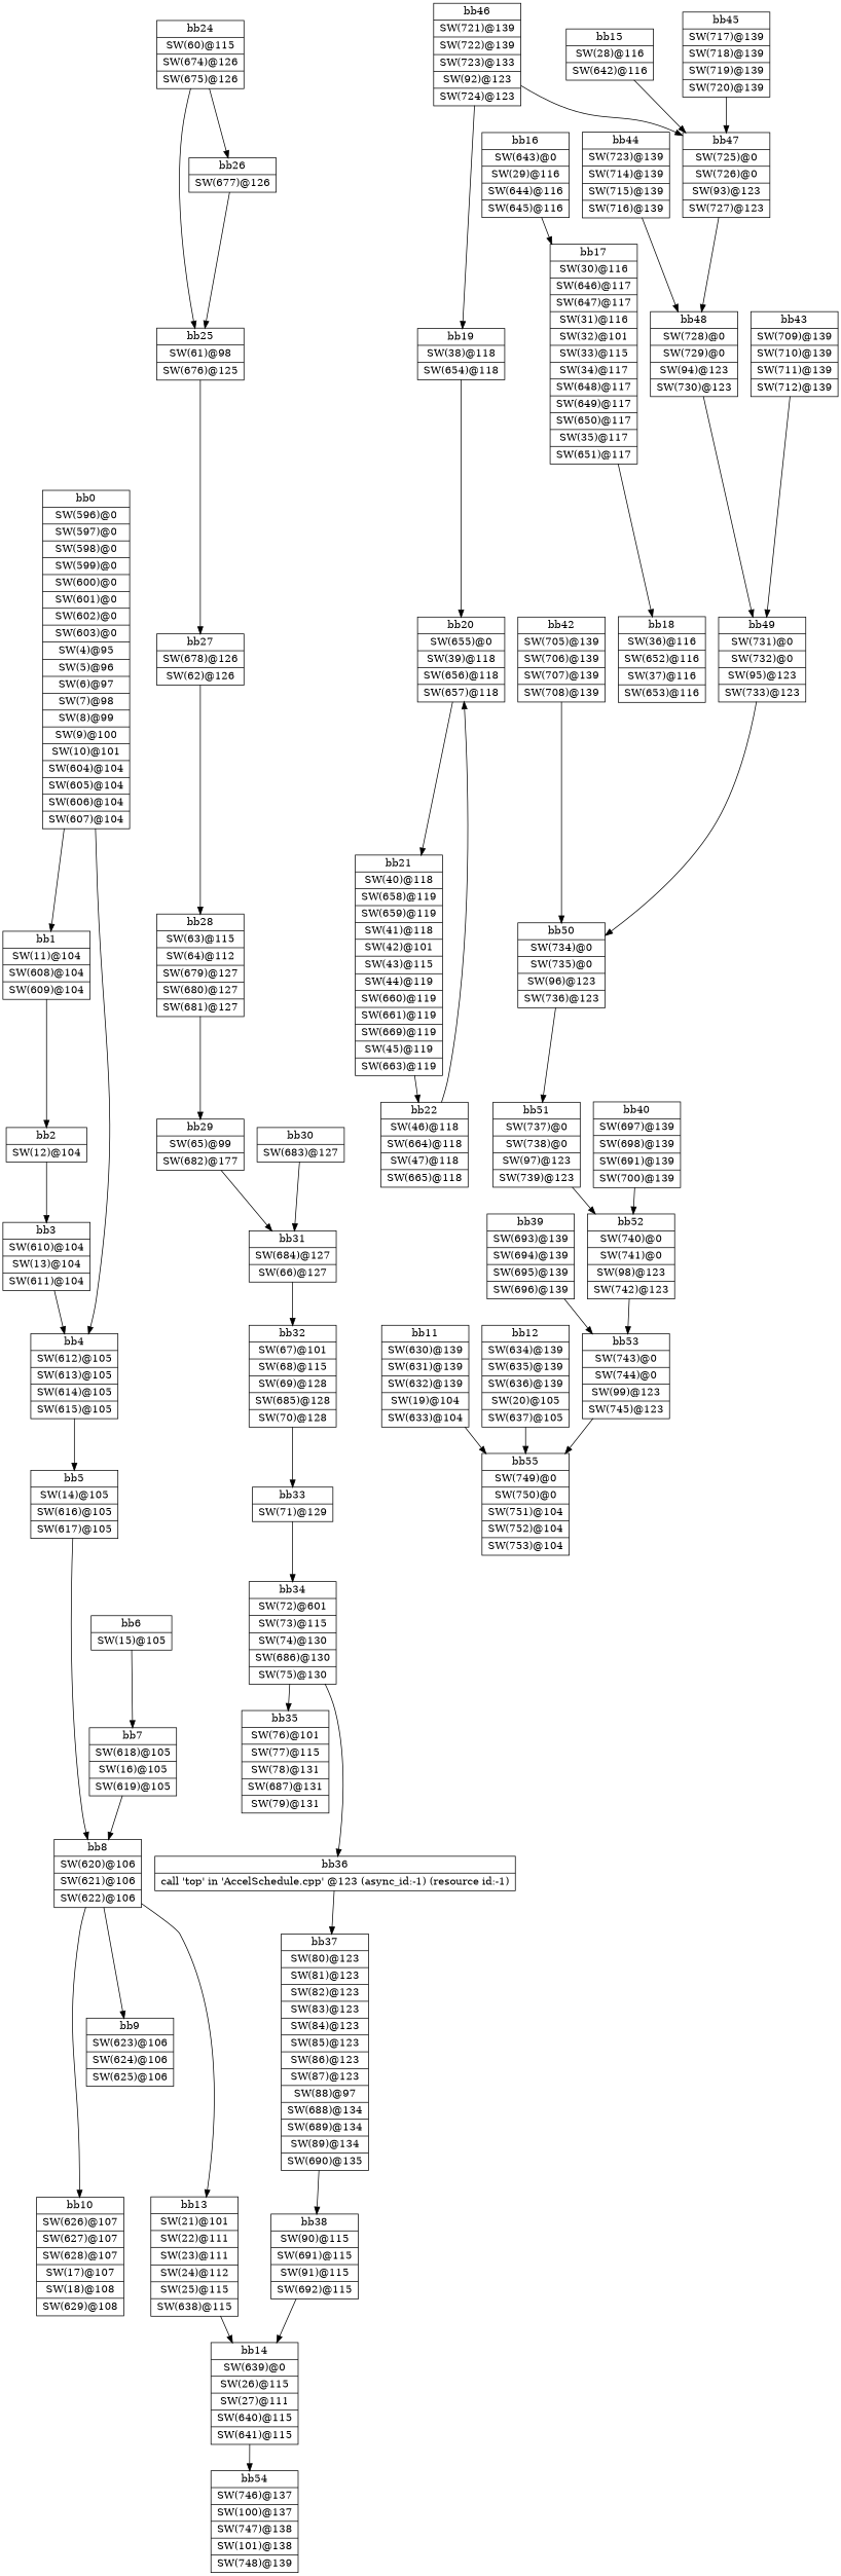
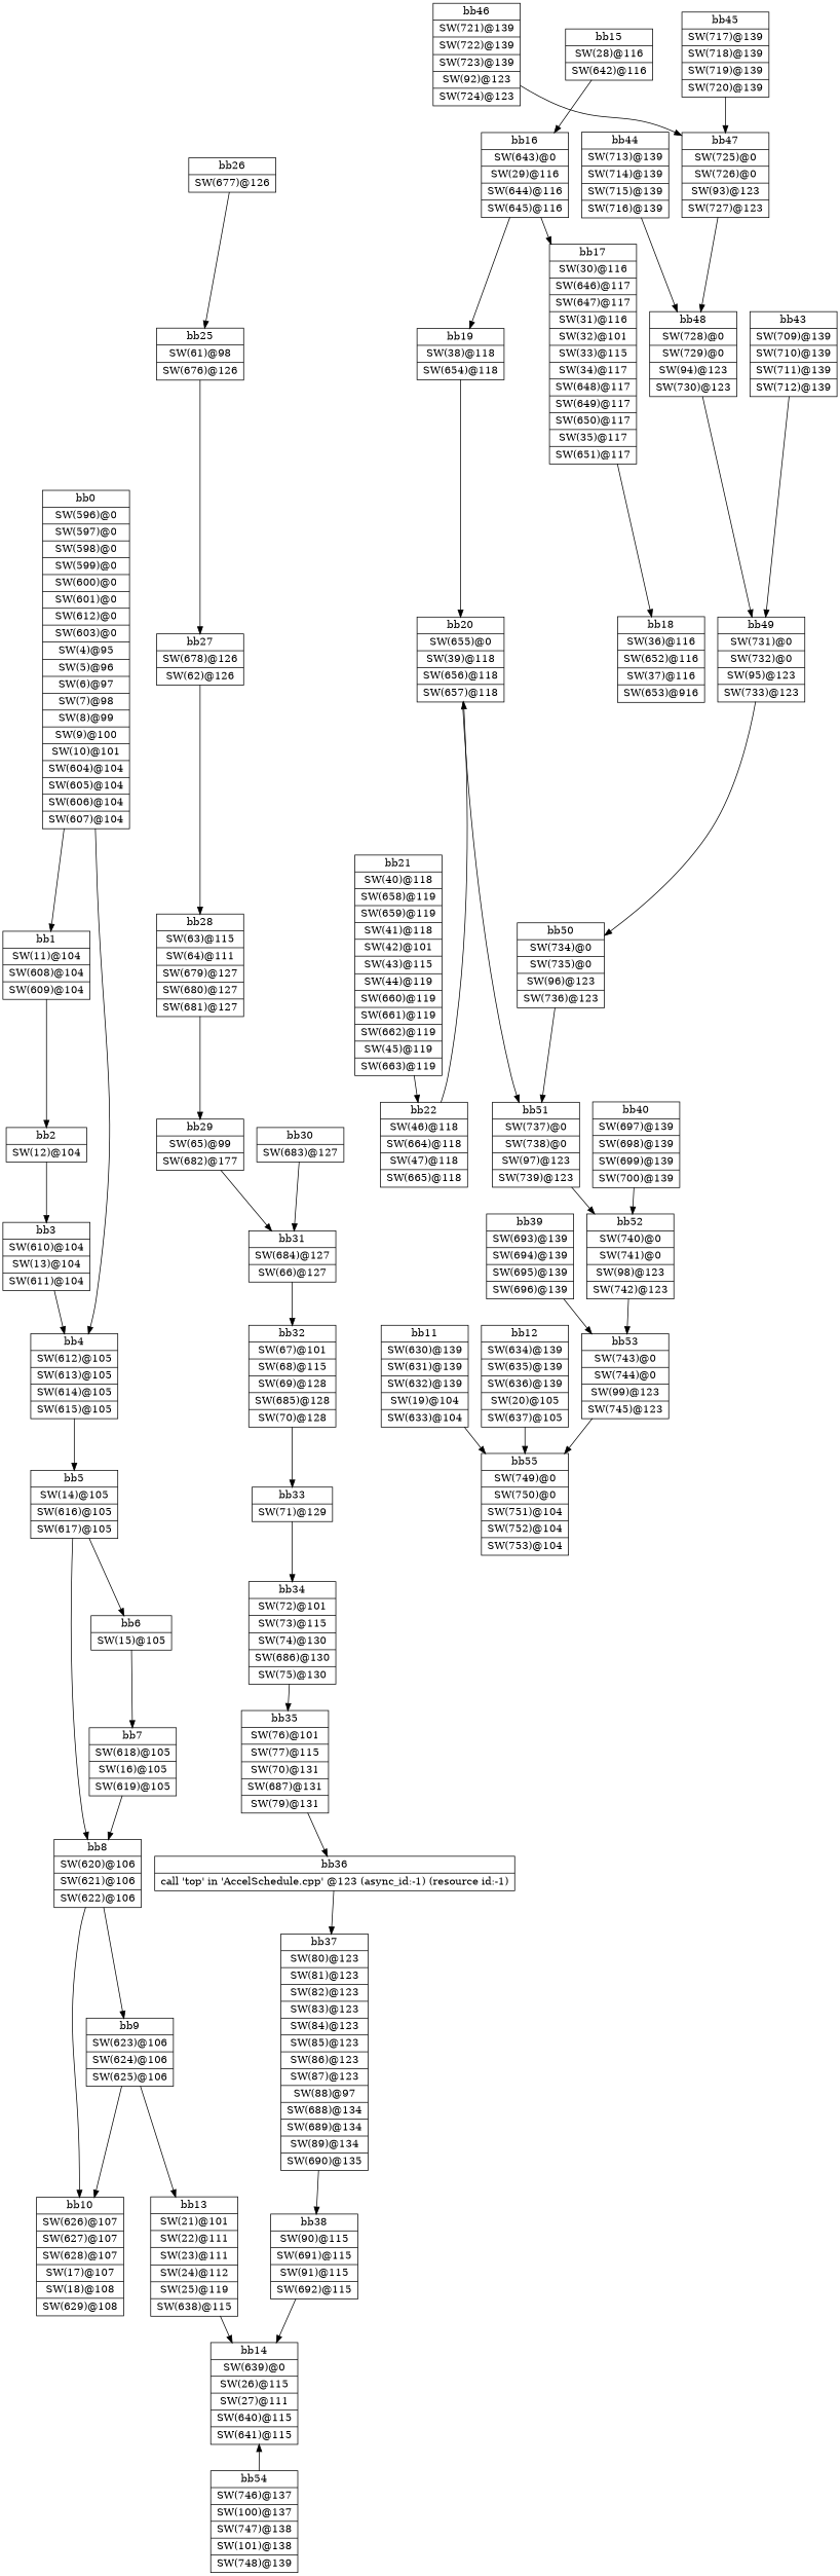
  digraph {
    node [shape=record]
-   n1 [label="{bb0|<x0x5c9cf20>SW(596)@0\n|<x0x5c9d210>SW(597)@0\n|<x0x5c9d360>SW(598)@0\n|<x0x5c9f5a0>SW(599)@0\n|<x0x5c9d420>SW(600)@0\n|<x0x5c9d540>SW(601)@0\n|<x0x5c9d690>SW(602)@0\n|<x0x5c9d820>SW(603)@0\n|<x0x5c14c00>SW(4)@95\n|<x0x5c151c0>SW(5)@96\n|<x0x5c15330>SW(6)@97\n|<x0x5c154c0>SW(7)@98\n|<x0x5c15720>SW(8)@99\n|<x0x5c15960>SW(9)@100\n|<x0x5c15bf0>SW(10)@101\n|<x0x5c9db40>SW(604)@104\n|<x0x5c9dd00>SW(605)@104\n|<x0x5c9df30>SW(606)@104\n|<x0x5c9e210>SW(607)@104\n}"]
+   n1 [label="{bb0|<x0x5c9cf20>SW(596)@0\n|<x0x5c9d210>SW(597)@0\n|<x0x5c9d360>SW(598)@0\n|<x0x5c9f5a0>SW(599)@0\n|<x0x5c9d420>SW(600)@0\n|<x0x5c9d540>SW(601)@0\n|<x0x5c9d690>SW(612)@0\n|<x0x5c9d820>SW(603)@0\n|<x0x5c14c00>SW(4)@95\n|<x0x5c151c0>SW(5)@96\n|<x0x5c15330>SW(6)@97\n|<x0x5c154c0>SW(7)@98\n|<x0x5c15720>SW(8)@99\n|<x0x5c15960>SW(9)@100\n|<x0x5c15bf0>SW(10)@101\n|<x0x5c9db40>SW(604)@104\n|<x0x5c9dd00>SW(605)@104\n|<x0x5c9df30>SW(606)@104\n|<x0x5c9e210>SW(607)@104\n}"]
    n2 [label="{bb1|<x0x5c15e20>SW(11)@104\n|<x0x5c9e570>SW(608)@104\n|<x0x5c9f420>SW(609)@104\n}"]
    n3 [label="{bb4|<x0x5c9f1a0>SW(612)@105\n|<x0x5c9f7d0>SW(613)@105\n|<x0x5c9f960>SW(614)@105\n|<x0x5c9fb20>SW(615)@105\n}"]
    n4 [label="{bb2|<x0x5c184d0>SW(12)@104\n}"]
    n5 [label="{bb5|<x0x5c18710>SW(14)@105\n|<x0x5c9ff00>SW(616)@105\n|<x0x5ca00c0>SW(617)@105\n}"]
    n6 [label="{bb3|<x0x5c9eb50>SW(610)@104\n|<x0x5c18670>SW(13)@104\n|<x0x5c9eda0>SW(611)@104\n}"]
    n7 [label="{bb8|<x0x5ca16d0>SW(620)@106\n|<x0x5ca0a00>SW(621)@106\n|<x0x5ca0ba0>SW(622)@106\n}"]
    n8 [label="{bb6|<x0x5c187f0>SW(15)@105\n}"]
    n9 [label="{bb9|<x0x5ca0e50>SW(623)@106\n|<x0x5ca1970>SW(624)@106\n|<x0x5ca1af0>SW(625)@106\n}"]
    n10 [label="{bb10|<x0x5ca1bf0>SW(626)@107\n|<x0x5ca1d90>SW(627)@107\n|<x0x5ca2000>SW(628)@107\n|<x0x5c18be0>SW(17)@107\n|<x0x5c18e80>SW(18)@108\n|<x0x5ca22a0>SW(629)@108\n}"]
    n11 [label="{bb7|<x0x5ca0550>SW(618)@105\n|<x0x5c18980>SW(16)@105\n|<x0x5ca1500>SW(619)@105\n}"]
-   n12 [label="{bb13|<x0x5c1a3a0>SW(21)@101\n|<x0x5c1a610>SW(22)@111\n|<x0x5c19580>SW(23)@111\n|<x0x5c197e0>SW(24)@112\n|<x0x5c199d0>SW(25)@115\n|<x0x5ca3400>SW(638)@115\n}"]
+   n12 [label="{bb13|<x0x5c1a3a0>SW(21)@101\n|<x0x5c1a610>SW(22)@111\n|<x0x5c19580>SW(23)@111\n|<x0x5c197e0>SW(24)@112\n|<x0x5c199d0>SW(25)@119\n|<x0x5ca3400>SW(638)@115\n}"]
    n13 [label="{bb14|<x0x5ca3fd0>SW(639)@0\n|<x0x5c19c30>SW(26)@115\n|<x0x5c19d80>SW(27)@111\n|<x0x5ca4180>SW(640)@115\n|<x0x5ca6430>SW(641)@115\n}"]
    n14 [label="{bb11|<x0x5ca25e0>SW(630)@139\n|<x0x5ca2830>SW(631)@139\n|<x0x5ca29f0>SW(632)@139\n|<x0x5c190a0>SW(19)@104\n|<x0x5ca38e0>SW(633)@104\n}"]
    n15 [label="{bb55|<x0x5cb6240>SW(749)@0\n|<x0x5cb63f0>SW(750)@0\n|<x0x5cb6c80>SW(751)@104\n|<x0x5cb8f40>SW(752)@104\n|<x0x5cb6d70>SW(753)@104\n}"]
    n16 [label="{bb12|<x0x5ca2ab0>SW(634)@139\n|<x0x5ca2ba0>SW(635)@139\n|<x0x5ca2de0>SW(636)@139\n|<x0x5c194e0>SW(20)@105\n|<x0x5ca2fd0>SW(637)@105\n}"]
    n17 [label="{bb54|<x0x5cb5990>SW(746)@137\n|<x0x5c240a0>SW(100)@137\n|<x0x5cb5c80>SW(747)@138\n|<x0x5c244e0>SW(101)@138\n|<x0x5cb5f00>SW(748)@139\n}"]
    n18 [label="{bb15|<x0x5c19f30>SW(28)@116\n|<x0x5ca44a0>SW(642)@116\n}"]
    n19 [label="{bb16|<x0x5ca47b0>SW(643)@0\n|<x0x5c1abf0>SW(29)@116\n|<x0x5ca0670>SW(644)@116\n|<x0x5ca07f0>SW(645)@116\n}"]
    n20 [label="{bb17|<x0x5c1ad40>SW(30)@116\n|<x0x5ca52d0>SW(646)@117\n|<x0x5ca6200>SW(647)@117\n|<x0x5c1d000>SW(31)@116\n|<x0x5c1ae20>SW(32)@101\n|<x0x5c1afb0>SW(33)@115\n|<x0x5c1b220>SW(34)@117\n|<x0x5ca55d0>SW(648)@117\n|<x0x5ca57d0>SW(649)@117\n|<x0x5ca5a20>SW(650)@117\n|<x0x5c1b490>SW(35)@117\n|<x0x5ca5b80>SW(651)@117\n}"]
    n21 [label="{bb19|<x0x5c1baf0>SW(38)@118\n|<x0x5ca6850>SW(654)@118\n}"]
-   n22 [label="{bb18|<x0x5c1b5e0>SW(36)@116\n|<x0x5ca5ef0>SW(652)@116\n|<x0x5c1b850>SW(37)@116\n|<x0x5ca66e0>SW(653)@116\n}"]
+   n22 [label="{bb18|<x0x5c1b5e0>SW(36)@116\n|<x0x5ca5ef0>SW(652)@116\n|<x0x5c1b850>SW(37)@116\n|<x0x5ca66e0>SW(653)@916\n}"]
    n23 [label="{bb20|<x0x5ca6b60>SW(655)@0\n|<x0x5c1bce0>SW(39)@118\n|<x0x5ca6df0>SW(656)@118\n|<x0x5ca6f70>SW(657)@118\n}"]
-   n24 [label="{bb21|<x0x5c1cbb0>SW(40)@118\n|<x0x5ca72b0>SW(658)@119\n|<x0x5ca75c0>SW(659)@119\n|<x0x5c1cc50>SW(41)@118\n|<x0x5c1bd80>SW(42)@101\n|<x0x5c1bff0>SW(43)@115\n|<x0x5c1c1b0>SW(44)@119\n|<x0x5ca84c0>SW(660)@119\n|<x0x5ca8730>SW(661)@119\n|<x0x5ca7740>SW(669)@119\n|<x0x5c1c400>SW(45)@119\n|<x0x5ca79e0>SW(663)@119\n}"]
+   n24 [label="{bb21|<x0x5c1cbb0>SW(40)@118\n|<x0x5ca72b0>SW(658)@119\n|<x0x5ca75c0>SW(659)@119\n|<x0x5c1cc50>SW(41)@118\n|<x0x5c1bd80>SW(42)@101\n|<x0x5c1bff0>SW(43)@115\n|<x0x5c1c1b0>SW(44)@119\n|<x0x5ca84c0>SW(660)@119\n|<x0x5ca8730>SW(661)@119\n|<x0x5ca7740>SW(662)@119\n|<x0x5c1c400>SW(45)@119\n|<x0x5ca79e0>SW(663)@119\n}"]
    n25 [label="{bb22|<x0x5c1c650>SW(46)@118\n|<x0x5ca7d20>SW(664)@118\n|<x0x5c1d280>SW(47)@118\n|<x0x5ca7ef0>SW(665)@118\n}"]
-   n26 [label="{bb24|<x0x5c1e890>SW(60)@115\n|<x0x5ca9d40>SW(674)@126\n|<x0x5caac00>SW(675)@126\n}"]
-   n27 [label="{bb25|<x0x5c1eb00>SW(61)@98\n|<x0x5caa020>SW(676)@125\n}"]
+   n27 [label="{bb25|<x0x5c1eb00>SW(61)@98\n|<x0x5caa020>SW(676)@126\n}"]
    n28 [label="{bb26|<x0x5caa300>SW(677)@126\n}"]
    n29 [label="{bb27|<x0x5caa640>SW(678)@126\n|<x0x5c1ed40>SW(62)@126\n}"]
-   n30 [label="{bb28|<x0x5c1ede0>SW(63)@115\n|<x0x5c1f550>SW(64)@112\n|<x0x5caaa20>SW(679)@127\n|<x0x5cab160>SW(680)@127\n|<x0x5cad410>SW(681)@127\n}"]
+   n30 [label="{bb28|<x0x5c1ede0>SW(63)@115\n|<x0x5c1f550>SW(64)@111\n|<x0x5caaa20>SW(679)@127\n|<x0x5cab160>SW(680)@127\n|<x0x5cad410>SW(681)@127\n}"]
    n31 [label="{bb29|<x0x5c21800>SW(65)@99\n|<x0x5cab4a0>SW(682)@177\n}"]
    n32 [label="{bb31|<x0x5cabb30>SW(684)@127\n|<x0x5c1f680>SW(66)@127\n}"]
    n33 [label="{bb30|<x0x5cab7b0>SW(683)@127\n}"]
    n34 [label="{bb32|<x0x5c1fa00>SW(67)@101\n|<x0x5c1f880>SW(68)@115\n|<x0x5c1fc80>SW(69)@128\n|<x0x5cabf00>SW(685)@128\n|<x0x5c1fed0>SW(70)@128\n}"]
    n35 [label="{bb33|<x0x5c201d0>SW(71)@129\n}"]
-   n36 [label="{bb34|<x0x5c20400>SW(72)@601\n|<x0x5c20630>SW(73)@115\n|<x0x5c21540>SW(74)@130\n|<x0x5ca4aa0>SW(686)@130\n|<x0x5c206f0>SW(75)@130\n}"]
-   n37 [label="{bb35|<x0x5c20980>SW(76)@101\n|<x0x5c20bb0>SW(77)@115\n|<x0x5c20d90>SW(78)@131\n|<x0x5ca4ee0>SW(687)@131\n|<x0x5c20f20>SW(79)@131\n}"]
+   n36 [label="{bb34|<x0x5c20400>SW(72)@101\n|<x0x5c20630>SW(73)@115\n|<x0x5c21540>SW(74)@130\n|<x0x5ca4aa0>SW(686)@130\n|<x0x5c206f0>SW(75)@130\n}"]
+   n37 [label="{bb35|<x0x5c20980>SW(76)@101\n|<x0x5c20bb0>SW(77)@115\n|<x0x5c20d90>SW(70)@131\n|<x0x5ca4ee0>SW(687)@131\n|<x0x5c20f20>SW(79)@131\n}"]
    n38 [label="{bb36|<x0x52cd610>call 'top' in 'AccelSchedule.cpp' @123 (async_id:-1) (resource id:-1)\n}"]
    n39 [label="{bb37|<x0x5c21cb0>SW(80)@123\n|<x0x5c21e00>SW(81)@123\n|<x0x5c22040>SW(82)@123\n|<x0x5c222e0>SW(83)@123\n|<x0x5c22450>SW(84)@123\n|<x0x5c226a0>SW(85)@123\n|<x0x5c22880>SW(86)@123\n|<x0x5c23740>SW(87)@123\n|<x0x5c22940>SW(88)@97\n|<x0x5cad9d0>SW(688)@134\n|<x0x5cadb90>SW(689)@134\n|<x0x5c22ab0>SW(89)@134\n|<x0x5cadc50>SW(690)@135\n}"]
    n40 [label="{bb38|<x0x5c22cc0>SW(90)@115\n|<x0x5cadf50>SW(691)@115\n|<x0x5c22ec0>SW(91)@115\n|<x0x5cae140>SW(692)@115\n}"]
    n41 [label="{bb39|<x0x5cae500>SW(693)@139\n|<x0x5cae690>SW(694)@139\n|<x0x5cae8d0>SW(695)@139\n|<x0x5caeaf0>SW(696)@139\n}"]
    n42 [label="{bb53|<x0x5cb5720>SW(743)@0\n|<x0x5cb6570>SW(744)@0\n|<x0x5c24260>SW(99)@123\n|<x0x5cb6740>SW(745)@123\n}"]
-   n43 [label="{bb40|<x0x5cafaf0>SW(697)@139\n|<x0x5caebb0>SW(698)@139\n|<x0x5caed10>SW(691)@139\n|<x0x5caeed0>SW(700)@139\n}"]
+   n43 [label="{bb40|<x0x5cafaf0>SW(697)@139\n|<x0x5caebb0>SW(698)@139\n|<x0x5caed10>SW(699)@139\n|<x0x5caeed0>SW(700)@139\n}"]
    n44 [label="{bb52|<x0x5cb5060>SW(740)@0\n|<x0x5cb51b0>SW(741)@0\n|<x0x5c23e50>SW(98)@123\n|<x0x5cb5380>SW(742)@123\n}"]
    n45 [label="{bb51|<x0x5cb49a0>SW(737)@0\n|<x0x5cb4af0>SW(738)@0\n|<x0x5c25fc0>SW(97)@123\n|<x0x5cb4cc0>SW(739)@123\n}"]
-   n46 [label="{bb42|<x0x5cb0290>SW(705)@139\n|<x0x5cb0450>SW(706)@139\n|<x0x5cb0690>SW(707)@139\n|<x0x5cb08f0>SW(708)@139\n}"]
    n47 [label="{bb50|<x0x5cb4630>SW(734)@0\n|<x0x5cb4760>SW(735)@0\n|<x0x5c23d00>SW(96)@123\n|<x0x5cb69d0>SW(736)@123\n}"]
    n48 [label="{bb43|<x0x5cb0be0>SW(709)@139\n|<x0x5cb0e30>SW(710)@139\n|<x0x5cb0ff0>SW(711)@139\n|<x0x5cb1eb0>SW(712)@139\n}"]
    n49 [label="{bb49|<x0x5cb3760>SW(731)@0\n|<x0x5cb3820>SW(732)@0\n|<x0x5c23b50>SW(95)@123\n|<x0x5cb39a0>SW(733)@123\n}"]
-   n50 [label="{bb44|<x0x5cb1370>SW(723)@139\n|<x0x5cb1530>SW(714)@139\n|<x0x5cb1770>SW(715)@139\n|<x0x5cb1930>SW(716)@139\n}"]
+   n50 [label="{bb44|<x0x5cb1370>SW(713)@139\n|<x0x5cb1530>SW(714)@139\n|<x0x5cb1770>SW(715)@139\n|<x0x5cb1930>SW(716)@139\n}"]
    n51 [label="{bb48|<x0x5cb3120>SW(728)@0\n|<x0x5cb3250>SW(729)@0\n|<x0x5c23370>SW(94)@123\n|<x0x5cb3420>SW(730)@123\n}"]
    n52 [label="{bb45|<x0x5cb1c70>SW(717)@139\n|<x0x5cb2110>SW(718)@139\n|<x0x5cb43c0>SW(719)@139\n|<x0x5cb2200>SW(720)@139\n}"]
    n53 [label="{bb47|<x0x5cb2f10>SW(725)@0\n|<x0x5cb3060>SW(726)@0\n|<x0x5c234c0>SW(93)@123\n|<x0x5cb3ee0>SW(727)@123\n}"]
-   n54 [label="{bb46|<x0x5cb2510>SW(721)@139\n|<x0x5cb27a0>SW(722)@139\n|<x0x5cb2960>SW(723)@133\n|<x0x5c230e0>SW(92)@123\n|<x0x5cb2b50>SW(724)@123\n}"]
+   n54 [label="{bb46|<x0x5cb2510>SW(721)@139\n|<x0x5cb27a0>SW(722)@139\n|<x0x5cb2960>SW(723)@139\n|<x0x5c230e0>SW(92)@123\n|<x0x5cb2b50>SW(724)@123\n}"]
    n1 -> n2
    n1 -> n3
    n2 -> n4
    n3 -> n5
    n4 -> n6
    n5 -> n7
+   n5 -> n8
    n6 -> n3
    n7 -> n9
    n7 -> n10
    n8 -> n11
-   n7 -> n12
+   n9 -> n10
+   n9 -> n12
    n11 -> n7
    n12 -> n13
-   n13 -> n17
+   n17 -> n13
    n14 -> n15
    n16 -> n15
-   n18 -> n53
+   n18 -> n19
    n19 -> n20
-   n54 -> n21
+   n19 -> n21
    n20 -> n22
    n21 -> n23
-   n23 -> n24
+   n23 -> n45
    n24 -> n25
    n25 -> n23
-   n26 -> n27
-   n26 -> n28
    n27 -> n29
    n28 -> n27
    n29 -> n30
    n30 -> n31
    n31 -> n32
    n32 -> n34
    n33 -> n32
    n34 -> n35
    n35 -> n36
    n36 -> n37
-   n36 -> n38
+   n37 -> n38
    n38 -> n39
    n39 -> n40
    n40 -> n13
    n41 -> n42
    n42 -> n15
    n43 -> n44
    n44 -> n42
    n45 -> n44
-   n46 -> n47
    n47 -> n45
    n48 -> n49
    n49 -> n47
    n50 -> n51
    n51 -> n49
    n52 -> n53
    n53 -> n51
    n54 -> n53
  }
